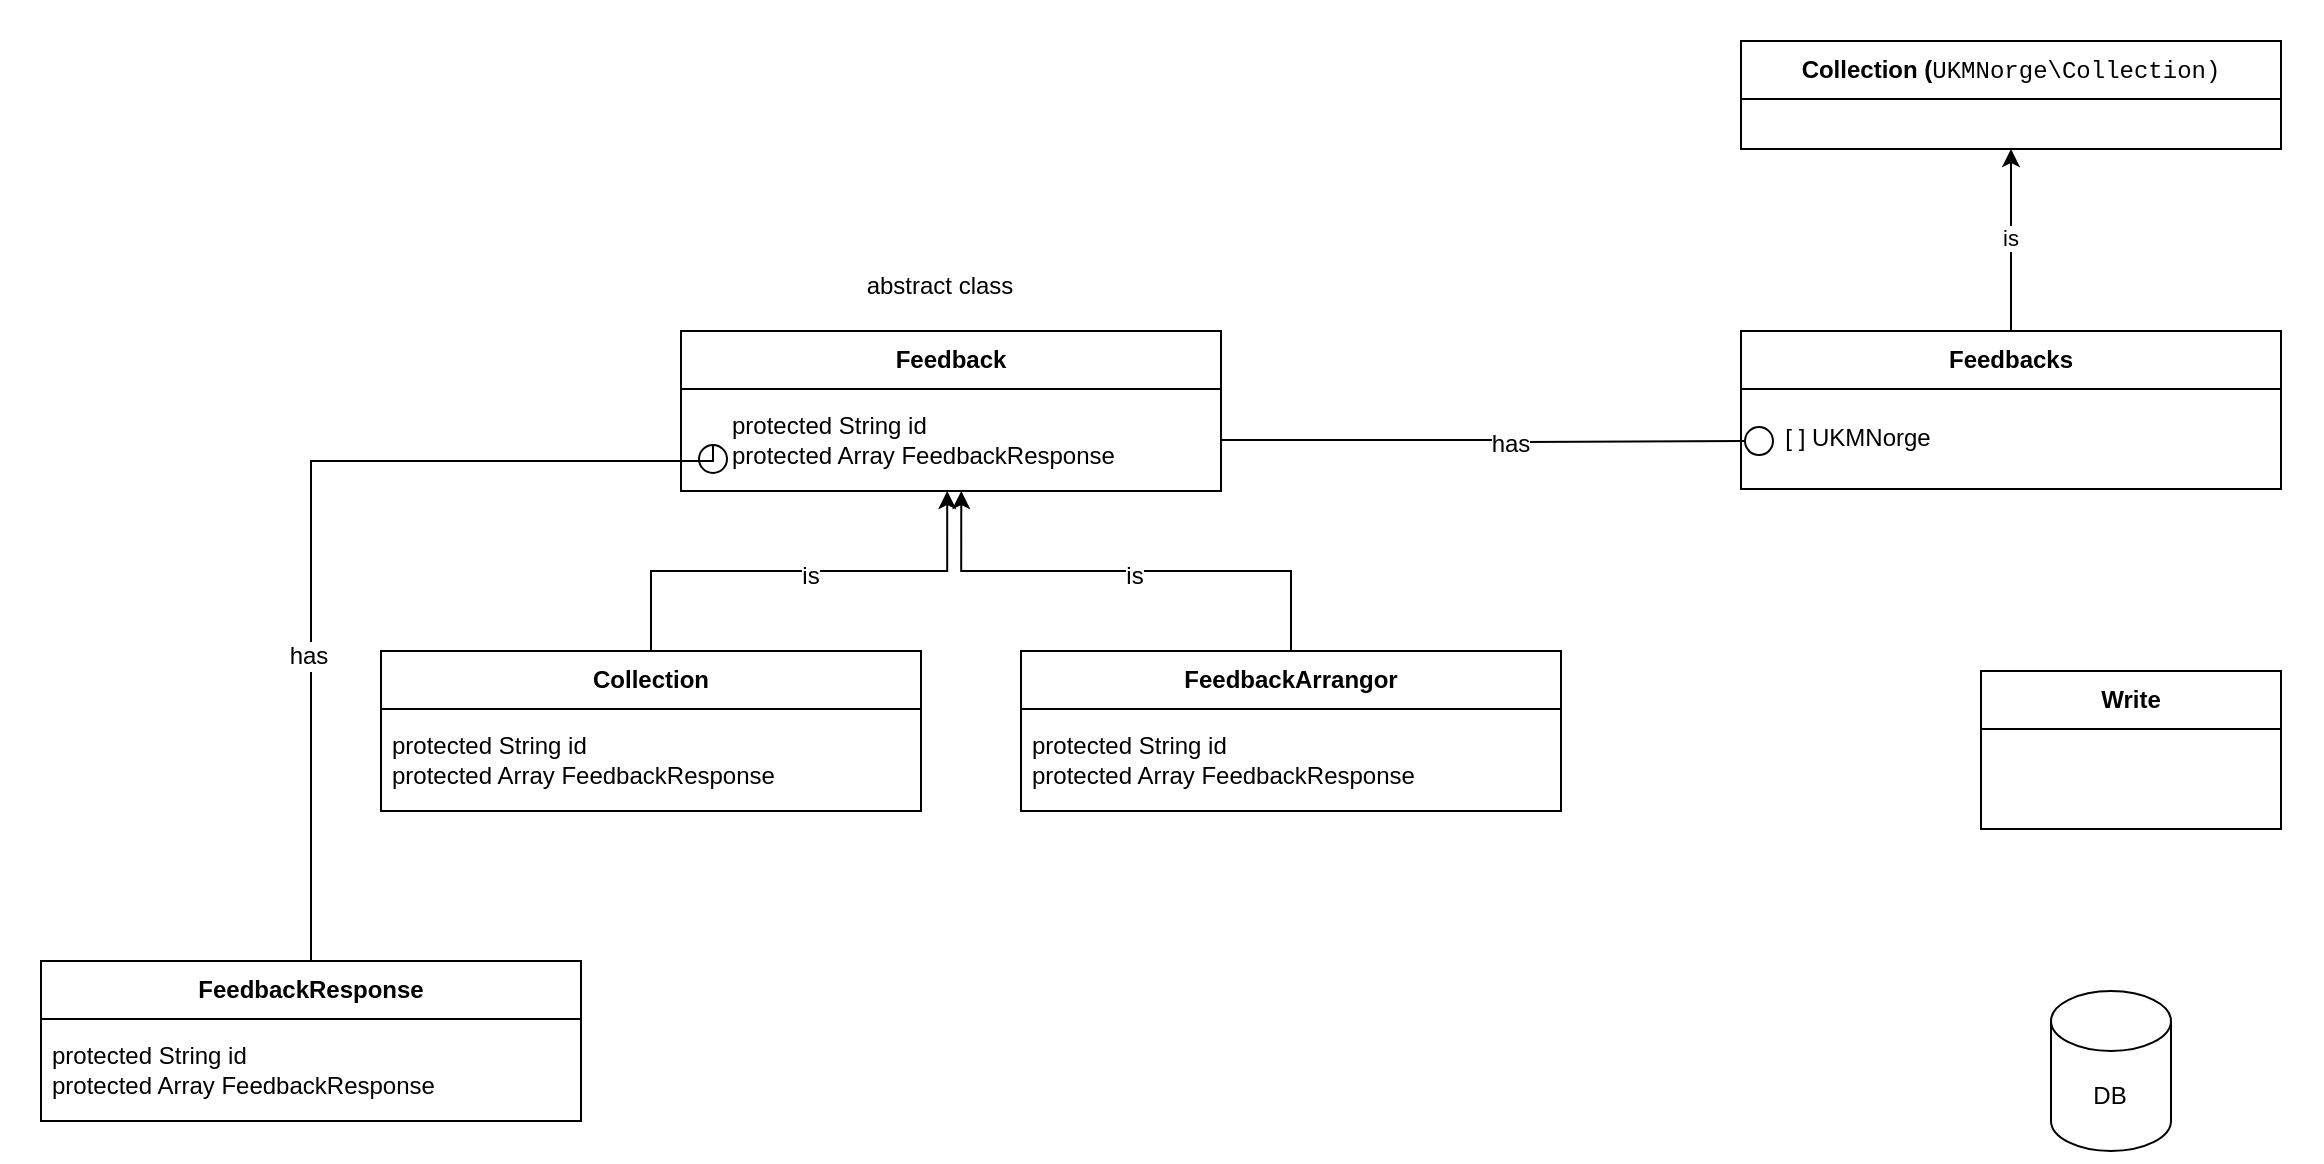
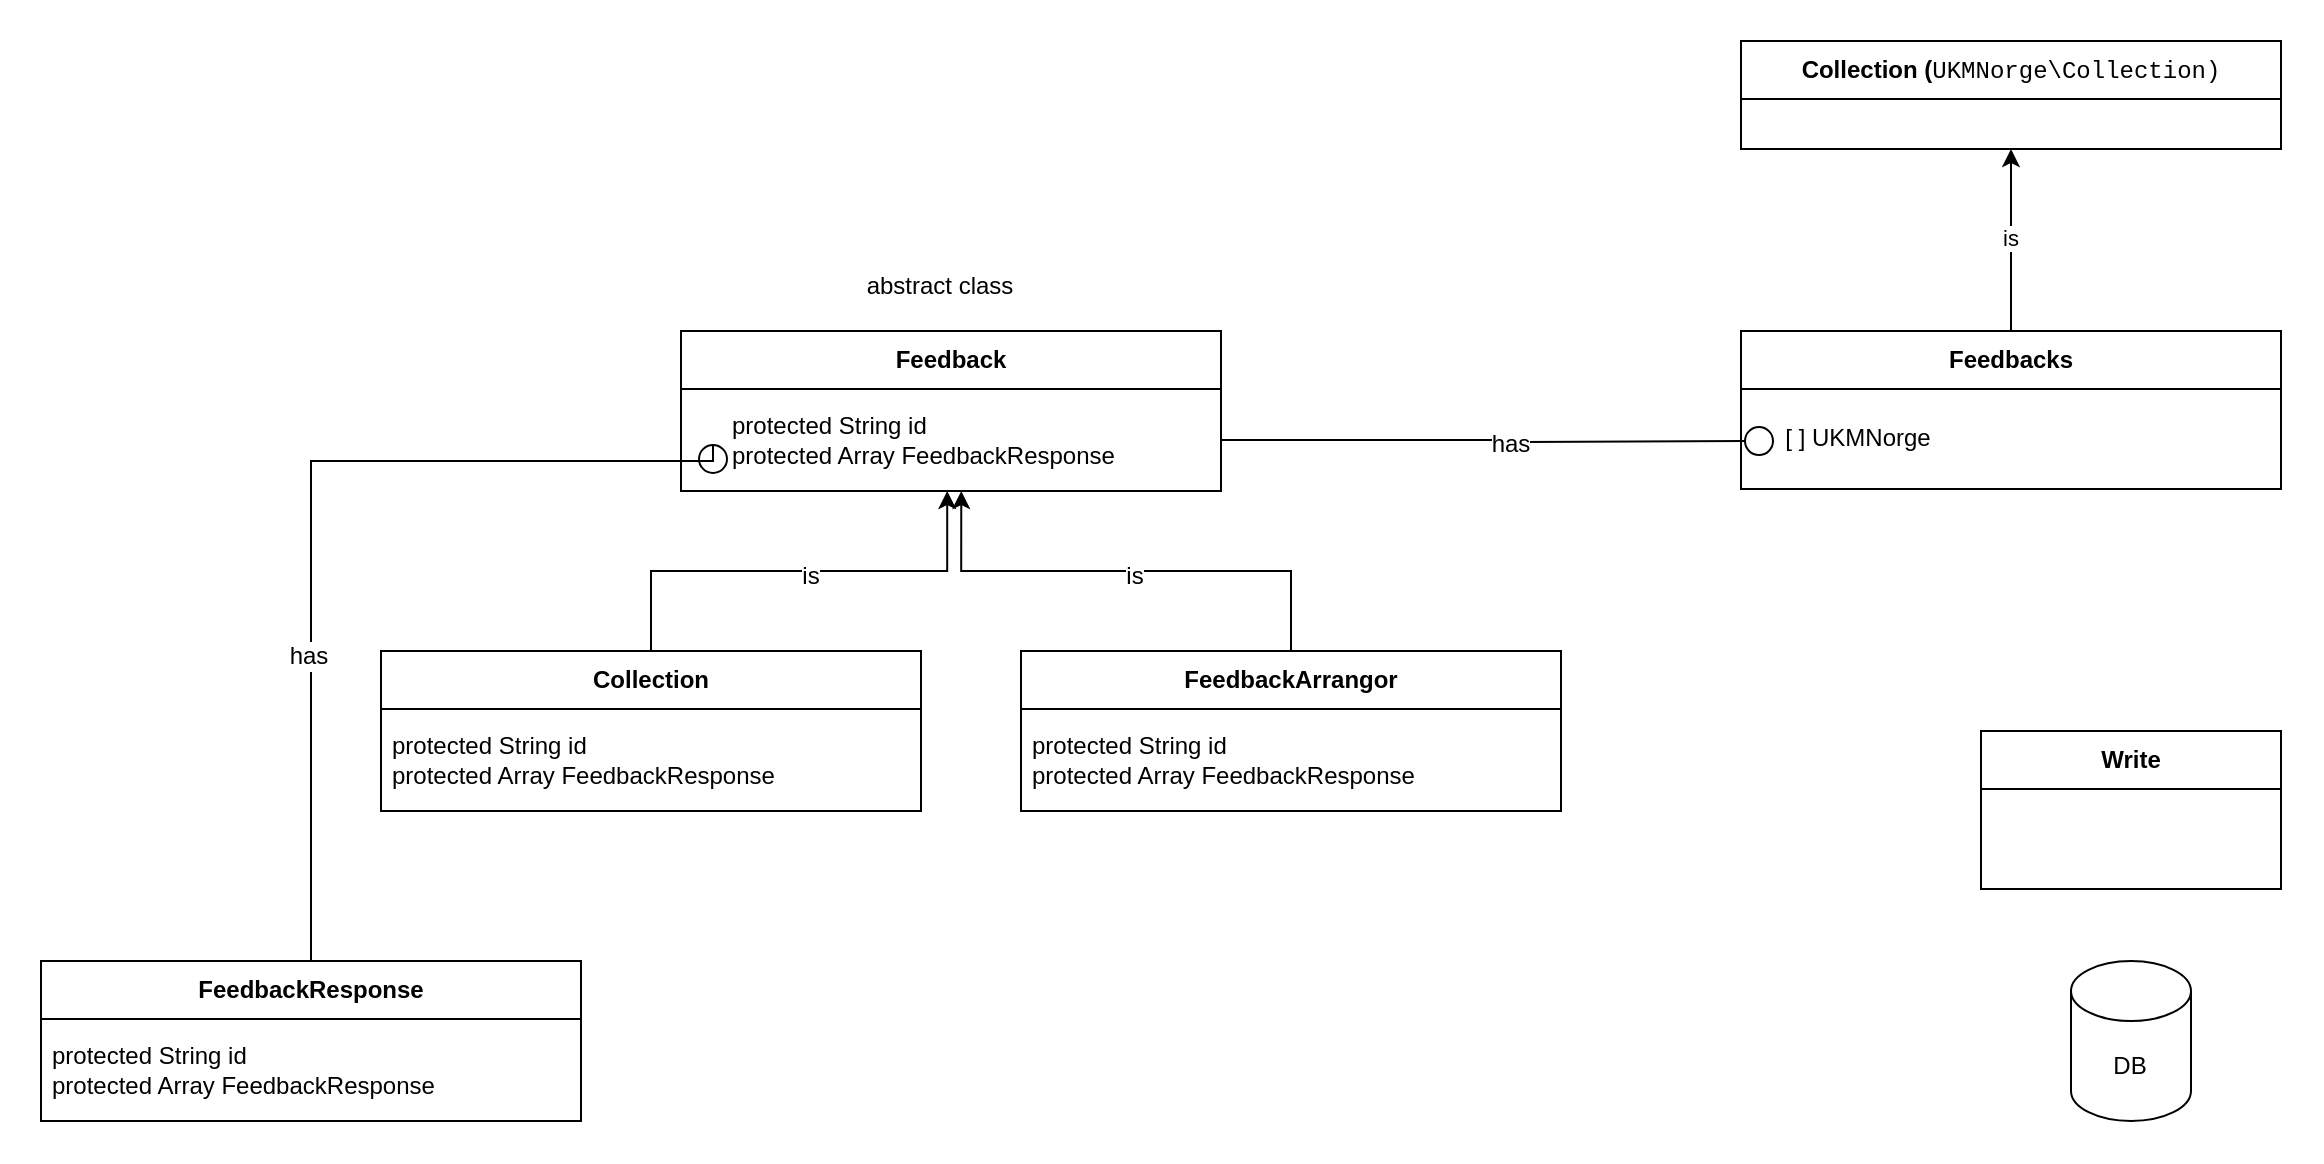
  <mxCell id="0" />
  <mxCell id="1" parent="0" />
  <mxCell id="2" value="Feedback" style="swimlane;fontStyle=1;align=center;verticalAlign=middle;childLayout=stackLayout;horizontal=1;startSize=29;horizontalStack=0;resizeParent=1;resizeParentMax=0;resizeLast=0;collapsible=0;marginBottom=0;html=1;" vertex="1" parent="1"><mxGeometry x="340" y="165" width="270" height="80" as="geometry" /></mxCell>
  <mxCell id="3" value="&amp;nbsp; &amp;nbsp; &amp;nbsp; protected String id&lt;br&gt;&amp;nbsp; &amp;nbsp; &amp;nbsp; protected Array FeedbackResponse" style="text;html=1;strokeColor=none;fillColor=none;align=left;verticalAlign=middle;spacingLeft=4;spacingRight=4;overflow=hidden;rotatable=0;points=[[0,0.5],[1,0.5]];portConstraint=eastwest;" vertex="1" parent="2"><mxGeometry y="29" width="270" height="51" as="geometry" /></mxCell>
  <mxCell id="4" value="abstract class" style="text;html=1;strokeColor=none;fillColor=none;align=center;verticalAlign=middle;spacingLeft=4;spacingRight=4;overflow=hidden;rotatable=0;points=[[0,0.5],[1,0.5]];portConstraint=eastwest;" vertex="1" parent="1"><mxGeometry x="335" y="130" width="270" height="25" as="geometry" /></mxCell>
  <mxCell id="5" style="edgeStyle=orthogonalEdgeStyle;rounded=0;orthogonalLoop=1;jettySize=auto;html=1;entryX=0.493;entryY=1;entryDx=0;entryDy=0;entryPerimeter=0;" edge="1" parent="1" source="7" target="3"><mxGeometry relative="1" as="geometry" /></mxCell>
  <mxCell id="6" value="is" style="edgeLabel;html=1;align=center;verticalAlign=middle;resizable=0;points=[];fontSize=12;fontColor=#000000;" vertex="1" connectable="0" parent="5"><mxGeometry x="0.043" y="-2" relative="1" as="geometry"><mxPoint as="offset" /></mxGeometry></mxCell>
  <mxCell id="7" value="Collection" style="swimlane;fontStyle=1;align=center;verticalAlign=middle;childLayout=stackLayout;horizontal=1;startSize=29;horizontalStack=0;resizeParent=1;resizeParentMax=0;resizeLast=0;collapsible=0;marginBottom=0;html=1;" vertex="1" parent="1"><mxGeometry x="190" y="325" width="270" height="80" as="geometry" /></mxCell>
  <mxCell id="8" value="protected String id&lt;br&gt;protected Array FeedbackResponse" style="text;html=1;strokeColor=none;fillColor=none;align=left;verticalAlign=middle;spacingLeft=4;spacingRight=4;overflow=hidden;rotatable=0;points=[[0,0.5],[1,0.5]];portConstraint=eastwest;" vertex="1" parent="7"><mxGeometry y="29" width="270" height="51" as="geometry" /></mxCell>
  <mxCell id="9" style="edgeStyle=orthogonalEdgeStyle;rounded=0;orthogonalLoop=1;jettySize=auto;html=1;entryX=0.519;entryY=1;entryDx=0;entryDy=0;entryPerimeter=0;" edge="1" parent="1" source="11" target="3"><mxGeometry relative="1" as="geometry" /></mxCell>
  <mxCell id="10" value="is" style="edgeLabel;html=1;align=center;verticalAlign=middle;resizable=0;points=[];fontSize=12;fontColor=#000000;" vertex="1" connectable="0" parent="9"><mxGeometry x="-0.028" y="2" relative="1" as="geometry"><mxPoint as="offset" /></mxGeometry></mxCell>
  <mxCell id="11" value="FeedbackArrangor" style="swimlane;fontStyle=1;align=center;verticalAlign=middle;childLayout=stackLayout;horizontal=1;startSize=29;horizontalStack=0;resizeParent=1;resizeParentMax=0;resizeLast=0;collapsible=0;marginBottom=0;html=1;" vertex="1" parent="1"><mxGeometry x="510" y="325" width="270" height="80" as="geometry" /></mxCell>
  <mxCell id="12" value="protected String id&lt;br&gt;protected Array FeedbackResponse" style="text;html=1;strokeColor=none;fillColor=none;align=left;verticalAlign=middle;spacingLeft=4;spacingRight=4;overflow=hidden;rotatable=0;points=[[0,0.5],[1,0.5]];portConstraint=eastwest;" vertex="1" parent="11"><mxGeometry y="29" width="270" height="51" as="geometry" /></mxCell>
  <mxCell id="13" value="is" style="edgeStyle=orthogonalEdgeStyle;rounded=0;orthogonalLoop=1;jettySize=auto;html=1;entryX=0.5;entryY=1;entryDx=0;entryDy=0;" edge="1" parent="1" source="14" target="16"><mxGeometry relative="1" as="geometry" /></mxCell>
  <mxCell id="14" value="Feedbacks" style="swimlane;fontStyle=1;align=center;verticalAlign=middle;childLayout=stackLayout;horizontal=1;startSize=29;horizontalStack=0;resizeParent=1;resizeParentMax=0;resizeLast=0;collapsible=0;marginBottom=0;html=1;" vertex="1" parent="1"><mxGeometry x="870" y="165" width="270" height="79" as="geometry" /></mxCell>
  <mxCell id="15" value="&amp;nbsp; &amp;nbsp; &amp;nbsp;[ ] UKMNorge" style="text;html=1;strokeColor=none;fillColor=none;align=left;verticalAlign=middle;spacingLeft=4;spacingRight=4;overflow=hidden;rotatable=0;points=[[0,0.5],[1,0.5]];portConstraint=eastwest;" vertex="1" parent="14"><mxGeometry y="29" width="270" height="50" as="geometry" /></mxCell>
  <mxCell id="16" value="&lt;font style=&quot;font-size: 12px&quot;&gt;Collection (&lt;span style=&quot;font-family: &amp;#34;menlo&amp;#34; , &amp;#34;monaco&amp;#34; , &amp;#34;courier new&amp;#34; , monospace ; font-weight: normal&quot;&gt;UKMNorge\&lt;/span&gt;&lt;span style=&quot;font-family: &amp;#34;menlo&amp;#34; , &amp;#34;monaco&amp;#34; , &amp;#34;courier new&amp;#34; , monospace ; font-weight: normal&quot;&gt;Collection)&lt;/span&gt;&lt;/font&gt;" style="swimlane;fontStyle=1;align=center;verticalAlign=middle;childLayout=stackLayout;horizontal=1;startSize=29;horizontalStack=0;resizeParent=1;resizeParentMax=0;resizeLast=0;collapsible=0;marginBottom=0;html=1;" vertex="1" parent="1"><mxGeometry x="870" y="20" width="270" height="54" as="geometry" /></mxCell>
  <mxCell id="17" style="edgeStyle=orthogonalEdgeStyle;rounded=0;orthogonalLoop=1;jettySize=auto;html=1;fontSize=12;fontColor=#000000;endArrow=circle;endFill=0;exitX=1;exitY=0.5;exitDx=0;exitDy=0;" edge="1" parent="1" source="3"><mxGeometry relative="1" as="geometry"><mxPoint x="887" y="220" as="targetPoint" /></mxGeometry></mxCell>
  <mxCell id="18" value="has" style="edgeLabel;html=1;align=center;verticalAlign=middle;resizable=0;points=[];fontSize=12;fontColor=#000000;" vertex="1" connectable="0" parent="17"><mxGeometry x="0.039" y="-1" relative="1" as="geometry"><mxPoint x="1" as="offset" /></mxGeometry></mxCell>
  <mxCell id="19" style="edgeStyle=orthogonalEdgeStyle;rounded=0;orthogonalLoop=1;jettySize=auto;html=1;fontSize=12;fontColor=#000000;endArrow=circle;endFill=0;exitX=0.5;exitY=0;exitDx=0;exitDy=0;" edge="1" parent="1" source="21"><mxGeometry relative="1" as="geometry"><mxPoint x="356" y="237" as="targetPoint" /><Array as="points"><mxPoint x="155" y="230" /><mxPoint x="356" y="230" /></Array></mxGeometry></mxCell>
  <mxCell id="20" value="has" style="edgeLabel;html=1;align=center;verticalAlign=middle;resizable=0;points=[];fontSize=12;fontColor=#000000;" vertex="1" connectable="0" parent="19"><mxGeometry x="-0.332" y="2" relative="1" as="geometry"><mxPoint as="offset" /></mxGeometry></mxCell>
  <mxCell id="21" value="FeedbackResponse" style="swimlane;fontStyle=1;align=center;verticalAlign=middle;childLayout=stackLayout;horizontal=1;startSize=29;horizontalStack=0;resizeParent=1;resizeParentMax=0;resizeLast=0;collapsible=0;marginBottom=0;html=1;" vertex="1" parent="1"><mxGeometry x="20" y="480" width="270" height="80" as="geometry" /></mxCell>
  <mxCell id="22" value="protected String id&lt;br&gt;protected Array FeedbackResponse" style="text;html=1;strokeColor=none;fillColor=none;align=left;verticalAlign=middle;spacingLeft=4;spacingRight=4;overflow=hidden;rotatable=0;points=[[0,0.5],[1,0.5]];portConstraint=eastwest;" vertex="1" parent="21"><mxGeometry y="29" width="270" height="51" as="geometry" /></mxCell>
- <mxCell id="23" value="Write" style="swimlane;fontStyle=1;align=center;verticalAlign=middle;childLayout=stackLayout;horizontal=1;startSize=29;horizontalStack=0;resizeParent=1;resizeParentMax=0;resizeLast=0;collapsible=0;marginBottom=0;html=1;" vertex="1" parent="1"><mxGeometry x="990" y="335" width="150" height="79" as="geometry" /></mxCell>
- <mxCell id="24" value="DB" style="shape=cylinder3;whiteSpace=wrap;html=1;boundedLbl=1;backgroundOutline=1;size=15;labelBackgroundColor=none;fontSize=12;fontColor=#000000;" vertex="1" parent="1"><mxGeometry x="1025" y="495" width="60" height="80" as="geometry" /></mxCell>
+ <mxCell id="23" value="Write" style="swimlane;fontStyle=1;align=center;verticalAlign=middle;childLayout=stackLayout;horizontal=1;startSize=29;horizontalStack=0;resizeParent=1;resizeParentMax=0;resizeLast=0;collapsible=0;marginBottom=0;html=1;" vertex="1" parent="1"><mxGeometry x="990" y="365" width="150" height="79" as="geometry" /></mxCell>
+ <mxCell id="24" value="DB" style="shape=cylinder3;whiteSpace=wrap;html=1;boundedLbl=1;backgroundOutline=1;size=15;labelBackgroundColor=none;fontSize=12;fontColor=#000000;" vertex="1" parent="1"><mxGeometry x="1035" y="480" width="60" height="80" as="geometry" /></mxCell>
